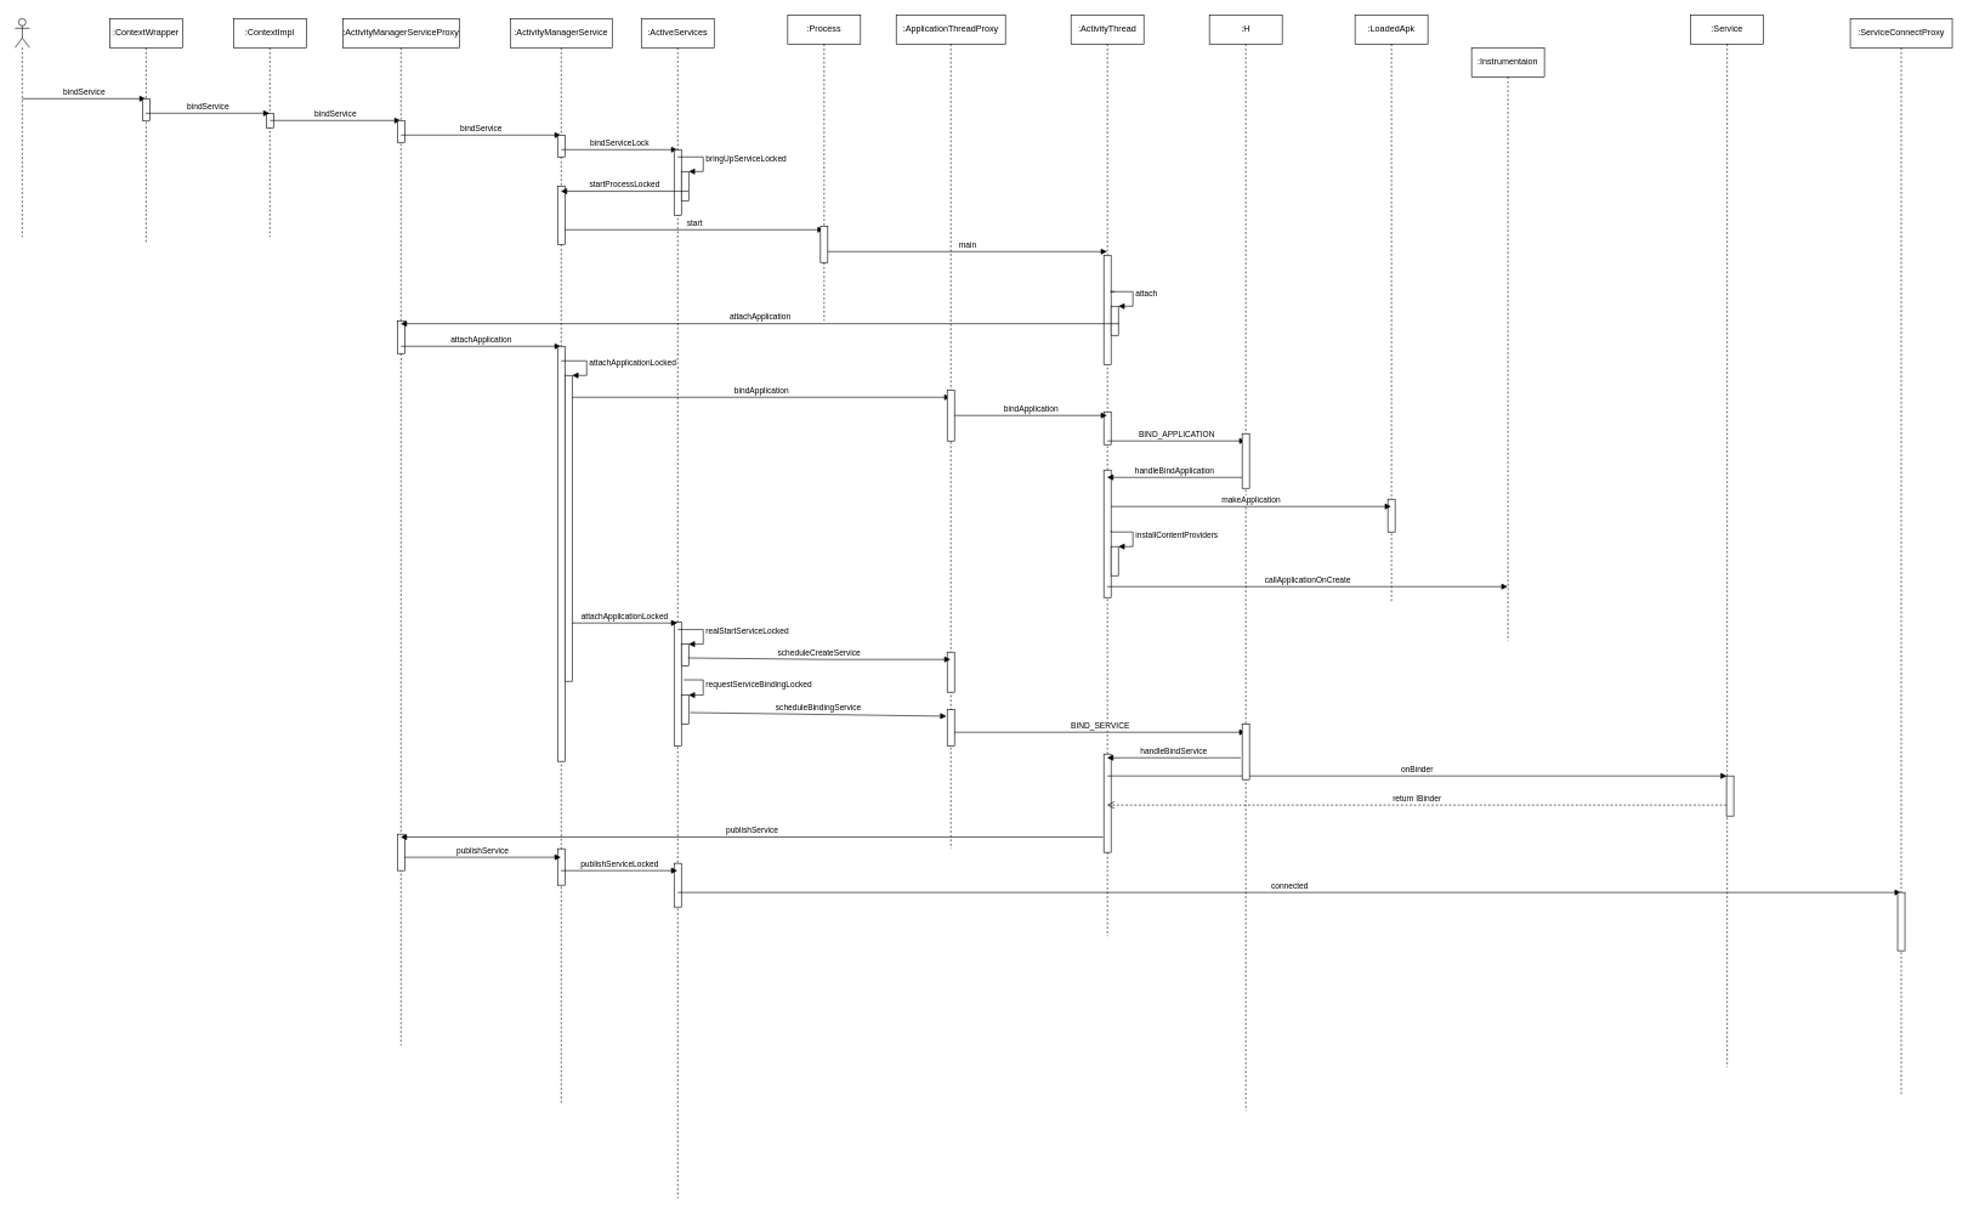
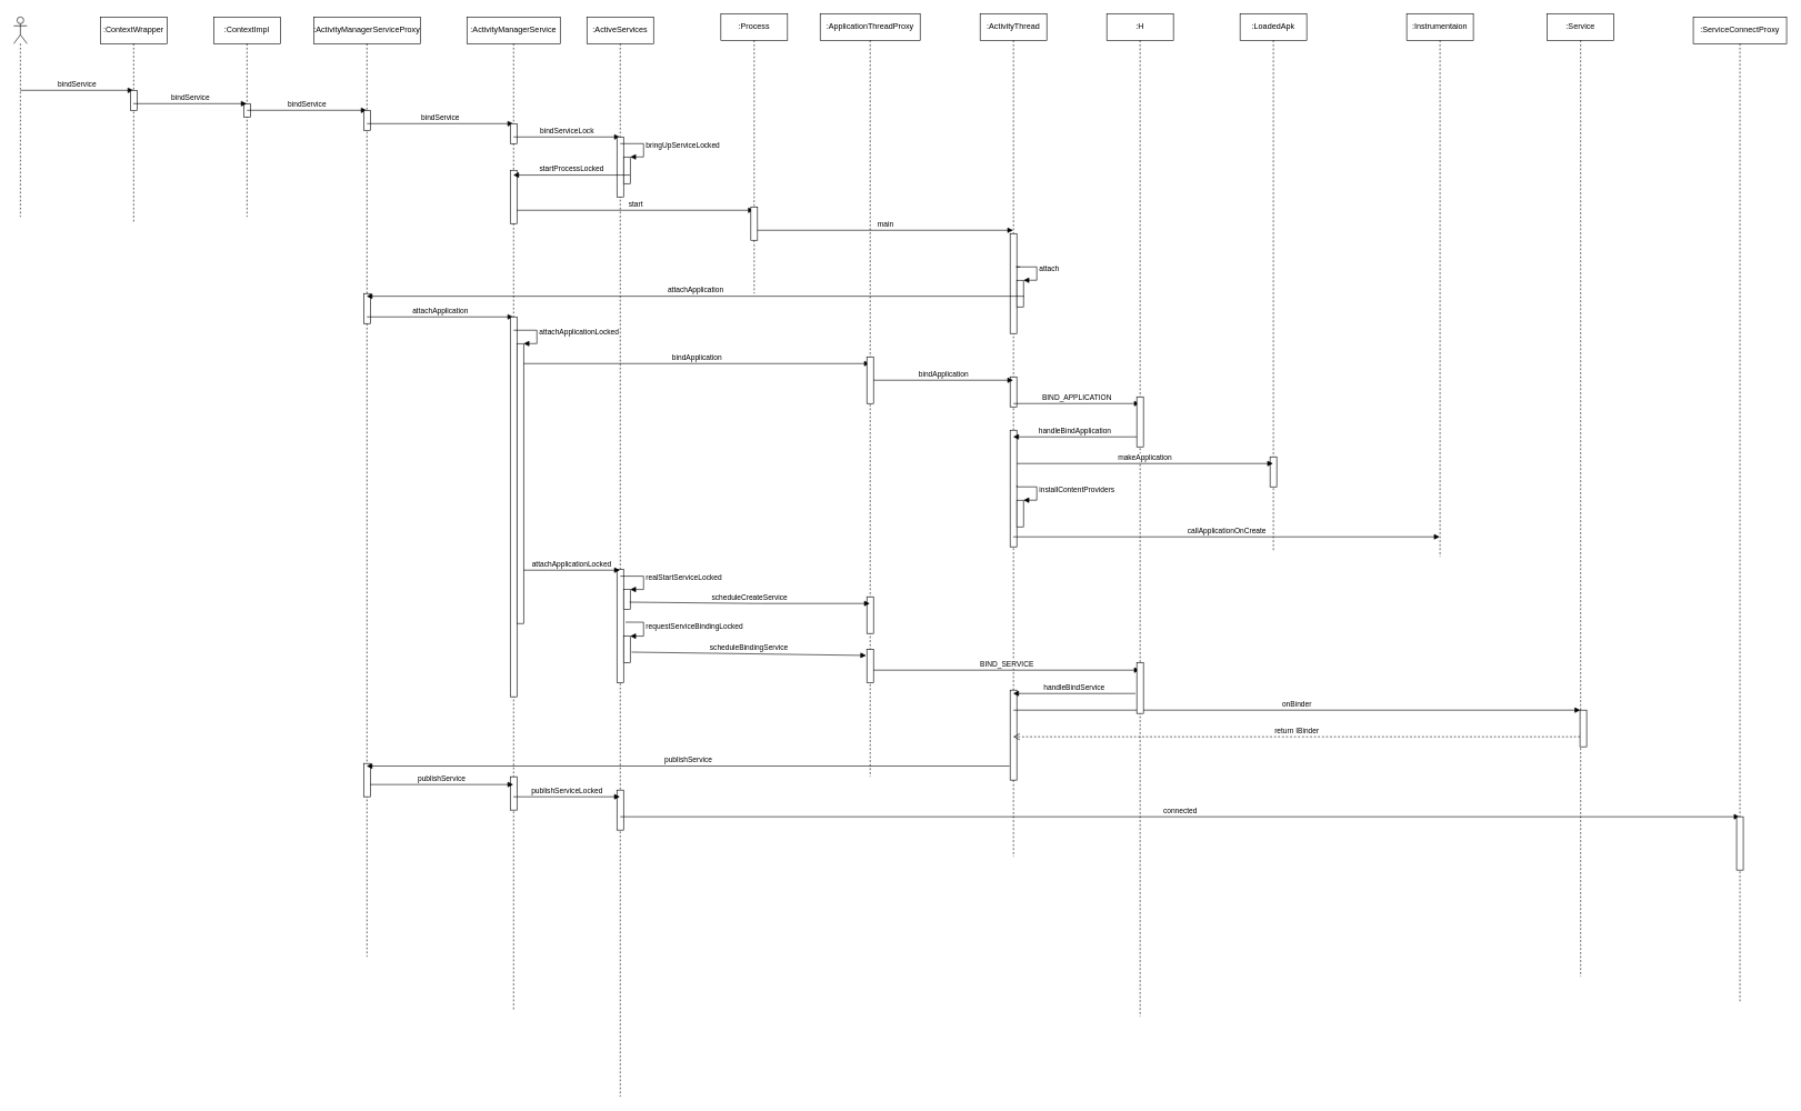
  <mxCell id="0" />
  <mxCell id="1" parent="0" />
  <mxCell id="2" value="" style="shape=umlLifeline;participant=umlActor;perimeter=lifelinePerimeter;whiteSpace=wrap;html=1;container=1;collapsible=0;recursiveResize=0;verticalAlign=top;spacingTop=36;labelBackgroundColor=#ffffff;outlineConnect=0;" vertex="1" parent="1"><mxGeometry x="20" y="25" width="20" height="300" as="geometry" /></mxCell>
  <mxCell id="3" value="bindService" style="html=1;verticalAlign=bottom;endArrow=block;" edge="1" parent="2" target="4"><mxGeometry width="80" relative="1" as="geometry"><mxPoint x="10" y="110" as="sourcePoint" /><mxPoint x="90" y="110" as="targetPoint" /></mxGeometry></mxCell>
  <mxCell id="4" value=":ContextWrapper" style="shape=umlLifeline;perimeter=lifelinePerimeter;whiteSpace=wrap;html=1;container=1;collapsible=0;recursiveResize=0;outlineConnect=0;" vertex="1" parent="1"><mxGeometry x="150" y="25" width="100" height="310" as="geometry" /></mxCell>
  <mxCell id="5" value="" style="html=1;points=[];perimeter=orthogonalPerimeter;" vertex="1" parent="4"><mxGeometry x="45" y="110" width="10" height="30" as="geometry" /></mxCell>
  <mxCell id="6" value=":ContextImpl" style="shape=umlLifeline;perimeter=lifelinePerimeter;whiteSpace=wrap;html=1;container=1;collapsible=0;recursiveResize=0;outlineConnect=0;" vertex="1" parent="1"><mxGeometry x="320" y="25" width="100" height="300" as="geometry" /></mxCell>
  <mxCell id="7" value="" style="html=1;points=[];perimeter=orthogonalPerimeter;" vertex="1" parent="6"><mxGeometry x="45" y="130" width="10" height="20" as="geometry" /></mxCell>
  <mxCell id="8" value="bindService" style="html=1;verticalAlign=bottom;endArrow=block;" edge="1" parent="6" target="10"><mxGeometry width="80" relative="1" as="geometry"><mxPoint x="50" y="140" as="sourcePoint" /><mxPoint x="130" y="140" as="targetPoint" /></mxGeometry></mxCell>
  <mxCell id="9" value="bindService" style="html=1;verticalAlign=bottom;endArrow=block;" edge="1" parent="1" source="4" target="6"><mxGeometry width="80" relative="1" as="geometry"><mxPoint x="220" y="155" as="sourcePoint" /><mxPoint x="300" y="155" as="targetPoint" /><Array as="points"><mxPoint x="300" y="155" /></Array></mxGeometry></mxCell>
  <mxCell id="10" value=":ActivityManagerServiceProxy" style="shape=umlLifeline;perimeter=lifelinePerimeter;whiteSpace=wrap;html=1;container=1;collapsible=0;recursiveResize=0;outlineConnect=0;" vertex="1" parent="1"><mxGeometry x="470" y="25" width="160" height="1410" as="geometry" /></mxCell>
  <mxCell id="11" value="" style="html=1;points=[];perimeter=orthogonalPerimeter;" vertex="1" parent="10"><mxGeometry x="75" y="140" width="10" height="30" as="geometry" /></mxCell>
  <mxCell id="12" value="bindService" style="html=1;verticalAlign=bottom;endArrow=block;" edge="1" parent="10" target="16"><mxGeometry width="80" relative="1" as="geometry"><mxPoint x="80" y="160" as="sourcePoint" /><mxPoint x="160" y="160" as="targetPoint" /></mxGeometry></mxCell>
  <mxCell id="13" value="" style="html=1;points=[];perimeter=orthogonalPerimeter;" vertex="1" parent="10"><mxGeometry x="75" y="415" width="10" height="45" as="geometry" /></mxCell>
  <mxCell id="14" value="attachApplication" style="html=1;verticalAlign=bottom;endArrow=block;" edge="1" parent="10" target="16"><mxGeometry width="80" relative="1" as="geometry"><mxPoint x="80" y="450" as="sourcePoint" /><mxPoint x="160" y="450" as="targetPoint" /></mxGeometry></mxCell>
  <mxCell id="15" value="" style="html=1;points=[];perimeter=orthogonalPerimeter;" vertex="1" parent="10"><mxGeometry x="75" y="1120" width="10" height="50" as="geometry" /></mxCell>
  <mxCell id="16" value=":ActivityManagerService" style="shape=umlLifeline;perimeter=lifelinePerimeter;whiteSpace=wrap;html=1;container=1;collapsible=0;recursiveResize=0;outlineConnect=0;" vertex="1" parent="1"><mxGeometry x="700" y="25" width="140" height="1490" as="geometry" /></mxCell>
  <mxCell id="17" value="" style="html=1;points=[];perimeter=orthogonalPerimeter;" vertex="1" parent="16"><mxGeometry x="65" y="160" width="10" height="30" as="geometry" /></mxCell>
  <mxCell id="18" value="bindServiceLock" style="html=1;verticalAlign=bottom;endArrow=block;" edge="1" parent="16" target="26"><mxGeometry width="80" relative="1" as="geometry"><mxPoint x="70" y="180" as="sourcePoint" /><mxPoint x="150" y="180" as="targetPoint" /></mxGeometry></mxCell>
  <mxCell id="19" value="" style="html=1;points=[];perimeter=orthogonalPerimeter;" vertex="1" parent="16"><mxGeometry x="65" y="230" width="10" height="80" as="geometry" /></mxCell>
  <mxCell id="20" value="start" style="html=1;verticalAlign=bottom;endArrow=block;" edge="1" parent="16" target="38"><mxGeometry width="80" relative="1" as="geometry"><mxPoint x="75" y="290" as="sourcePoint" /><mxPoint x="155" y="290" as="targetPoint" /></mxGeometry></mxCell>
  <mxCell id="21" value="" style="html=1;points=[];perimeter=orthogonalPerimeter;" vertex="1" parent="16"><mxGeometry x="65" y="450" width="10" height="570" as="geometry" /></mxCell>
  <mxCell id="22" value="" style="html=1;points=[];perimeter=orthogonalPerimeter;" vertex="1" parent="16"><mxGeometry x="75" y="490" width="10" height="420" as="geometry" /></mxCell>
  <mxCell id="23" value="attachApplicationLocked" style="edgeStyle=orthogonalEdgeStyle;html=1;align=left;spacingLeft=2;endArrow=block;rounded=0;entryX=1;entryY=0;" edge="1" target="22" parent="16"><mxGeometry relative="1" as="geometry"><mxPoint x="70" y="470" as="sourcePoint" /><Array as="points"><mxPoint x="78" y="470" /><mxPoint x="105" y="470" /><mxPoint x="105" y="490" /></Array></mxGeometry></mxCell>
  <mxCell id="24" value="bindApplication" style="html=1;verticalAlign=bottom;endArrow=block;" edge="1" parent="16" target="53"><mxGeometry width="80" relative="1" as="geometry"><mxPoint x="85" y="520" as="sourcePoint" /><mxPoint x="165" y="520" as="targetPoint" /></mxGeometry></mxCell>
  <mxCell id="25" value="" style="html=1;points=[];perimeter=orthogonalPerimeter;" vertex="1" parent="16"><mxGeometry x="65" y="1140" width="10" height="50" as="geometry" /></mxCell>
  <mxCell id="26" value=":ActiveServices" style="shape=umlLifeline;perimeter=lifelinePerimeter;whiteSpace=wrap;html=1;container=1;collapsible=0;recursiveResize=0;outlineConnect=0;" vertex="1" parent="1"><mxGeometry x="880" y="25" width="100" height="1620" as="geometry" /></mxCell>
  <mxCell id="27" value="" style="html=1;points=[];perimeter=orthogonalPerimeter;" vertex="1" parent="26"><mxGeometry x="45" y="180" width="10" height="90" as="geometry" /></mxCell>
  <mxCell id="28" value="" style="html=1;points=[];perimeter=orthogonalPerimeter;" vertex="1" parent="26"><mxGeometry x="55" y="210" width="10" height="40" as="geometry" /></mxCell>
  <mxCell id="29" value="bringUpServiceLocked" style="edgeStyle=orthogonalEdgeStyle;html=1;align=left;spacingLeft=2;endArrow=block;rounded=0;entryX=1;entryY=0;" edge="1" target="28" parent="26"><mxGeometry relative="1" as="geometry"><mxPoint x="50" y="190" as="sourcePoint" /><Array as="points"><mxPoint x="85" y="190" /></Array></mxGeometry></mxCell>
  <mxCell id="30" value="" style="html=1;points=[];perimeter=orthogonalPerimeter;" vertex="1" parent="26"><mxGeometry x="45" y="829" width="10" height="170" as="geometry" /></mxCell>
  <mxCell id="31" value="" style="html=1;points=[];perimeter=orthogonalPerimeter;" vertex="1" parent="26"><mxGeometry x="55" y="859" width="10" height="30" as="geometry" /></mxCell>
  <mxCell id="32" value="realStartServiceLocked" style="edgeStyle=orthogonalEdgeStyle;html=1;align=left;spacingLeft=2;endArrow=block;rounded=0;entryX=1;entryY=0;exitX=0.5;exitY=0.059;exitDx=0;exitDy=0;exitPerimeter=0;" edge="1" target="31" parent="26" source="30"><mxGeometry relative="1" as="geometry"><mxPoint x="60" y="839" as="sourcePoint" /><Array as="points"><mxPoint x="85" y="839" /><mxPoint x="85" y="859" /></Array></mxGeometry></mxCell>
  <mxCell id="33" value="" style="html=1;points=[];perimeter=orthogonalPerimeter;" vertex="1" parent="26"><mxGeometry x="55" y="929" width="10" height="40" as="geometry" /></mxCell>
  <mxCell id="34" value="requestServiceBindingLocked" style="edgeStyle=orthogonalEdgeStyle;html=1;align=left;spacingLeft=2;endArrow=block;rounded=0;entryX=1;entryY=0;exitX=1.3;exitY=0.465;exitDx=0;exitDy=0;exitPerimeter=0;" edge="1" target="33" parent="26" source="30"><mxGeometry relative="1" as="geometry"><mxPoint x="60" y="909" as="sourcePoint" /><Array as="points"><mxPoint x="85" y="908" /><mxPoint x="85" y="929" /></Array></mxGeometry></mxCell>
  <mxCell id="35" value="" style="html=1;points=[];perimeter=orthogonalPerimeter;" vertex="1" parent="26"><mxGeometry x="45" y="1160" width="10" height="60" as="geometry" /></mxCell>
  <mxCell id="36" value="connected" style="html=1;verticalAlign=bottom;endArrow=block;" edge="1" parent="26" target="78"><mxGeometry width="80" relative="1" as="geometry"><mxPoint x="50" y="1200" as="sourcePoint" /><mxPoint x="130" y="1200" as="targetPoint" /></mxGeometry></mxCell>
  <mxCell id="37" value="startProcessLocked" style="html=1;verticalAlign=bottom;endArrow=block;exitX=0.95;exitY=0.679;exitDx=0;exitDy=0;exitPerimeter=0;" edge="1" parent="1" source="28" target="16"><mxGeometry width="80" relative="1" as="geometry"><mxPoint x="810" y="295" as="sourcePoint" /><mxPoint x="890" y="295" as="targetPoint" /></mxGeometry></mxCell>
  <mxCell id="38" value=":Process" style="shape=umlLifeline;perimeter=lifelinePerimeter;whiteSpace=wrap;html=1;container=1;collapsible=0;recursiveResize=0;outlineConnect=0;" vertex="1" parent="1"><mxGeometry x="1081" y="20" width="100" height="420" as="geometry" /></mxCell>
  <mxCell id="39" value="" style="html=1;points=[];perimeter=orthogonalPerimeter;" vertex="1" parent="38"><mxGeometry x="45" y="290" width="10" height="50" as="geometry" /></mxCell>
  <mxCell id="40" value="main" style="html=1;verticalAlign=bottom;endArrow=block;" edge="1" parent="38" target="41"><mxGeometry width="80" relative="1" as="geometry"><mxPoint x="55" y="325" as="sourcePoint" /><mxPoint x="135" y="325" as="targetPoint" /></mxGeometry></mxCell>
  <mxCell id="41" value=":ActivityThread" style="shape=umlLifeline;perimeter=lifelinePerimeter;whiteSpace=wrap;html=1;container=1;collapsible=0;recursiveResize=0;outlineConnect=0;" vertex="1" parent="1"><mxGeometry x="1470" y="20" width="100" height="1265" as="geometry" /></mxCell>
  <mxCell id="42" value="" style="html=1;points=[];perimeter=orthogonalPerimeter;" vertex="1" parent="41"><mxGeometry x="45" y="330" width="10" height="150" as="geometry" /></mxCell>
  <mxCell id="43" value="" style="html=1;points=[];perimeter=orthogonalPerimeter;" vertex="1" parent="41"><mxGeometry x="55" y="400" width="10" height="40" as="geometry" /></mxCell>
  <mxCell id="44" value="attach" style="edgeStyle=orthogonalEdgeStyle;html=1;align=left;spacingLeft=2;endArrow=block;rounded=0;entryX=1;entryY=0;" edge="1" target="43" parent="41"><mxGeometry relative="1" as="geometry"><mxPoint x="60" y="380" as="sourcePoint" /><Array as="points"><mxPoint x="54" y="380" /><mxPoint x="85" y="380" /><mxPoint x="85" y="400" /></Array></mxGeometry></mxCell>
  <mxCell id="45" value="" style="html=1;points=[];perimeter=orthogonalPerimeter;" vertex="1" parent="41"><mxGeometry x="45" y="545" width="10" height="45" as="geometry" /></mxCell>
  <mxCell id="46" value="BIND_APPLICATION" style="html=1;verticalAlign=bottom;endArrow=block;" edge="1" parent="41" target="59"><mxGeometry width="80" relative="1" as="geometry"><mxPoint x="50" y="585" as="sourcePoint" /><mxPoint x="130" y="585" as="targetPoint" /></mxGeometry></mxCell>
  <mxCell id="47" value="" style="html=1;points=[];perimeter=orthogonalPerimeter;" vertex="1" parent="41"><mxGeometry x="45" y="625" width="10" height="175" as="geometry" /></mxCell>
  <mxCell id="48" value="" style="html=1;points=[];perimeter=orthogonalPerimeter;" vertex="1" parent="41"><mxGeometry x="55" y="730" width="10" height="40" as="geometry" /></mxCell>
  <mxCell id="49" value="installContentProviders" style="edgeStyle=orthogonalEdgeStyle;html=1;align=left;spacingLeft=2;endArrow=block;rounded=0;entryX=1;entryY=0;exitX=1;exitY=0.474;exitDx=0;exitDy=0;exitPerimeter=0;" edge="1" target="48" parent="41" source="47"><mxGeometry relative="1" as="geometry"><mxPoint x="60" y="710" as="sourcePoint" /><Array as="points"><mxPoint x="55" y="710" /><mxPoint x="85" y="710" /><mxPoint x="85" y="730" /></Array></mxGeometry></mxCell>
  <mxCell id="50" value="" style="html=1;points=[];perimeter=orthogonalPerimeter;" vertex="1" parent="41"><mxGeometry x="45" y="1015" width="10" height="135" as="geometry" /></mxCell>
  <mxCell id="51" value="onBinder" style="html=1;verticalAlign=bottom;endArrow=block;" edge="1" parent="41" target="72"><mxGeometry width="80" relative="1" as="geometry"><mxPoint x="50" y="1045" as="sourcePoint" /><mxPoint x="130" y="1045" as="targetPoint" /></mxGeometry></mxCell>
  <mxCell id="52" value="attachApplication" style="html=1;verticalAlign=bottom;endArrow=block;exitX=1.1;exitY=0.6;exitDx=0;exitDy=0;exitPerimeter=0;" edge="1" parent="1" source="43" target="10"><mxGeometry width="80" relative="1" as="geometry"><mxPoint x="1110" y="515" as="sourcePoint" /><mxPoint x="1190" y="515" as="targetPoint" /></mxGeometry></mxCell>
  <mxCell id="53" value=":ApplicationThreadProxy" style="shape=umlLifeline;perimeter=lifelinePerimeter;whiteSpace=wrap;html=1;container=1;collapsible=0;recursiveResize=0;outlineConnect=0;" vertex="1" parent="1"><mxGeometry x="1230" y="20" width="150" height="1145" as="geometry" /></mxCell>
  <mxCell id="54" value="" style="html=1;points=[];perimeter=orthogonalPerimeter;" vertex="1" parent="53"><mxGeometry x="70" y="515" width="10" height="70" as="geometry" /></mxCell>
  <mxCell id="55" value="" style="html=1;points=[];perimeter=orthogonalPerimeter;" vertex="1" parent="53"><mxGeometry x="70" y="875" width="10" height="55" as="geometry" /></mxCell>
  <mxCell id="56" value="" style="html=1;points=[];perimeter=orthogonalPerimeter;" vertex="1" parent="53"><mxGeometry x="70" y="954" width="10" height="50" as="geometry" /></mxCell>
  <mxCell id="57" value="BIND_SERVICE" style="html=1;verticalAlign=bottom;endArrow=block;" edge="1" parent="53" target="59"><mxGeometry width="80" relative="1" as="geometry"><mxPoint x="80" y="985" as="sourcePoint" /><mxPoint x="160" y="985" as="targetPoint" /></mxGeometry></mxCell>
  <mxCell id="58" value="bindApplication" style="html=1;verticalAlign=bottom;endArrow=block;" edge="1" parent="1" source="54" target="41"><mxGeometry width="80" relative="1" as="geometry"><mxPoint x="1450" y="635" as="sourcePoint" /><mxPoint x="1530" y="635" as="targetPoint" /></mxGeometry></mxCell>
  <mxCell id="59" value=":H" style="shape=umlLifeline;perimeter=lifelinePerimeter;whiteSpace=wrap;html=1;container=1;collapsible=0;recursiveResize=0;outlineConnect=0;" vertex="1" parent="1"><mxGeometry x="1660" y="20" width="100" height="1505" as="geometry" /></mxCell>
  <mxCell id="60" value="" style="html=1;points=[];perimeter=orthogonalPerimeter;" vertex="1" parent="59"><mxGeometry x="45" y="575" width="10" height="75" as="geometry" /></mxCell>
  <mxCell id="61" value="" style="html=1;points=[];perimeter=orthogonalPerimeter;" vertex="1" parent="59"><mxGeometry x="45" y="974" width="10" height="76" as="geometry" /></mxCell>
  <mxCell id="62" value="handleBindApplication" style="html=1;verticalAlign=bottom;endArrow=block;" edge="1" parent="1" source="60" target="41"><mxGeometry width="80" relative="1" as="geometry"><mxPoint x="1630" y="695" as="sourcePoint" /><mxPoint x="1710" y="695" as="targetPoint" /><Array as="points"><mxPoint x="1650" y="655" /></Array></mxGeometry></mxCell>
  <mxCell id="63" value=":LoadedApk" style="shape=umlLifeline;perimeter=lifelinePerimeter;whiteSpace=wrap;html=1;container=1;collapsible=0;recursiveResize=0;outlineConnect=0;" vertex="1" parent="1"><mxGeometry x="1860" y="20" width="100" height="805" as="geometry" /></mxCell>
  <mxCell id="64" value="" style="html=1;points=[];perimeter=orthogonalPerimeter;" vertex="1" parent="63"><mxGeometry x="45" y="665" width="10" height="45" as="geometry" /></mxCell>
  <mxCell id="65" value="makeApplication" style="html=1;verticalAlign=bottom;endArrow=block;" edge="1" parent="1" source="47" target="63"><mxGeometry width="80" relative="1" as="geometry"><mxPoint x="1550" y="695" as="sourcePoint" /><mxPoint x="1630" y="695" as="targetPoint" /><Array as="points"><mxPoint x="1790" y="695" /></Array></mxGeometry></mxCell>
- <mxCell id="66" value=":Instrumentaion" style="shape=umlLifeline;perimeter=lifelinePerimeter;whiteSpace=wrap;html=1;container=1;collapsible=0;recursiveResize=0;outlineConnect=0;" vertex="1" parent="1"><mxGeometry x="2020" y="65" width="100" height="815" as="geometry" /></mxCell>
+ <mxCell id="66" value=":Instrumentaion" style="shape=umlLifeline;perimeter=lifelinePerimeter;whiteSpace=wrap;html=1;container=1;collapsible=0;recursiveResize=0;outlineConnect=0;" vertex="1" parent="1"><mxGeometry x="2110" y="20" width="100" height="815" as="geometry" /></mxCell>
  <mxCell id="67" value="callApplicationOnCreate" style="html=1;verticalAlign=bottom;endArrow=block;" edge="1" parent="1" source="41" target="66"><mxGeometry width="80" relative="1" as="geometry"><mxPoint x="1570" y="725" as="sourcePoint" /><mxPoint x="1650" y="725" as="targetPoint" /><Array as="points"><mxPoint x="1790" y="805" /><mxPoint x="1920" y="805" /><mxPoint x="1960" y="805" /></Array></mxGeometry></mxCell>
  <mxCell id="68" value="attachApplicationLocked" style="html=1;verticalAlign=bottom;endArrow=block;" edge="1" parent="1" source="22" target="26"><mxGeometry width="80" relative="1" as="geometry"><mxPoint x="780" y="585" as="sourcePoint" /><mxPoint x="860" y="585" as="targetPoint" /><Array as="points"><mxPoint x="810" y="855" /></Array></mxGeometry></mxCell>
  <mxCell id="69" value="scheduleBindingService" style="html=1;verticalAlign=bottom;endArrow=block;entryX=-0.1;entryY=0.18;entryDx=0;entryDy=0;entryPerimeter=0;exitX=1.2;exitY=0.6;exitDx=0;exitDy=0;exitPerimeter=0;" edge="1" parent="1" source="33" target="56"><mxGeometry width="80" relative="1" as="geometry"><mxPoint x="940" y="715" as="sourcePoint" /><mxPoint x="1020" y="715" as="targetPoint" /><Array as="points" /></mxGeometry></mxCell>
  <mxCell id="70" value="scheduleCreateService" style="html=1;verticalAlign=bottom;endArrow=block;exitX=0.9;exitY=0.633;exitDx=0;exitDy=0;exitPerimeter=0;" edge="1" parent="1" source="31" target="53"><mxGeometry width="80" relative="1" as="geometry"><mxPoint x="940" y="635" as="sourcePoint" /><mxPoint x="1020" y="635" as="targetPoint" /><Array as="points"><mxPoint x="1130" y="905" /></Array></mxGeometry></mxCell>
  <mxCell id="71" value="handleBindService" style="html=1;verticalAlign=bottom;endArrow=block;exitX=-0.2;exitY=0.606;exitDx=0;exitDy=0;exitPerimeter=0;" edge="1" parent="1" source="61" target="41"><mxGeometry width="80" relative="1" as="geometry"><mxPoint x="1540" y="1105" as="sourcePoint" /><mxPoint x="1620" y="1105" as="targetPoint" /></mxGeometry></mxCell>
  <mxCell id="72" value=":Service" style="shape=umlLifeline;perimeter=lifelinePerimeter;whiteSpace=wrap;html=1;container=1;collapsible=0;recursiveResize=0;outlineConnect=0;" vertex="1" parent="1"><mxGeometry x="2321" y="20" width="100" height="1445" as="geometry" /></mxCell>
  <mxCell id="73" value="" style="html=1;points=[];perimeter=orthogonalPerimeter;" vertex="1" parent="72"><mxGeometry x="49" y="1045" width="10" height="55" as="geometry" /></mxCell>
  <mxCell id="74" value="return IBinder" style="html=1;verticalAlign=bottom;endArrow=open;dashed=1;endSize=8;" edge="1" parent="1" target="41"><mxGeometry relative="1" as="geometry"><mxPoint x="2370" y="1105" as="sourcePoint" /><mxPoint x="2290" y="1105" as="targetPoint" /></mxGeometry></mxCell>
  <mxCell id="75" value="publishService" style="html=1;verticalAlign=bottom;endArrow=block;exitX=-0.1;exitY=0.844;exitDx=0;exitDy=0;exitPerimeter=0;" edge="1" parent="1" source="50" target="10"><mxGeometry width="80" relative="1" as="geometry"><mxPoint x="1390" y="1135" as="sourcePoint" /><mxPoint x="1470" y="1135" as="targetPoint" /></mxGeometry></mxCell>
  <mxCell id="76" value="publishService" style="html=1;verticalAlign=bottom;endArrow=block;exitX=1;exitY=0.633;exitDx=0;exitDy=0;exitPerimeter=0;" edge="1" parent="1" source="15" target="16"><mxGeometry width="80" relative="1" as="geometry"><mxPoint x="550" y="1255" as="sourcePoint" /><mxPoint x="630" y="1255" as="targetPoint" /></mxGeometry></mxCell>
  <mxCell id="77" value="publishServiceLocked" style="html=1;verticalAlign=bottom;endArrow=block;" edge="1" parent="1" source="16" target="26"><mxGeometry width="80" relative="1" as="geometry"><mxPoint x="810" y="1205" as="sourcePoint" /><mxPoint x="890" y="1205" as="targetPoint" /><Array as="points"><mxPoint x="830" y="1195" /><mxPoint x="880" y="1195" /></Array></mxGeometry></mxCell>
  <mxCell id="78" value=":ServiceConnectProxy" style="shape=umlLifeline;perimeter=lifelinePerimeter;whiteSpace=wrap;html=1;container=1;collapsible=0;recursiveResize=0;outlineConnect=0;" vertex="1" parent="1"><mxGeometry x="2540" y="25" width="140" height="1480" as="geometry" /></mxCell>
  <mxCell id="79" value="" style="html=1;points=[];perimeter=orthogonalPerimeter;" vertex="1" parent="78"><mxGeometry x="65" y="1200" width="10" height="80" as="geometry" /></mxCell>
